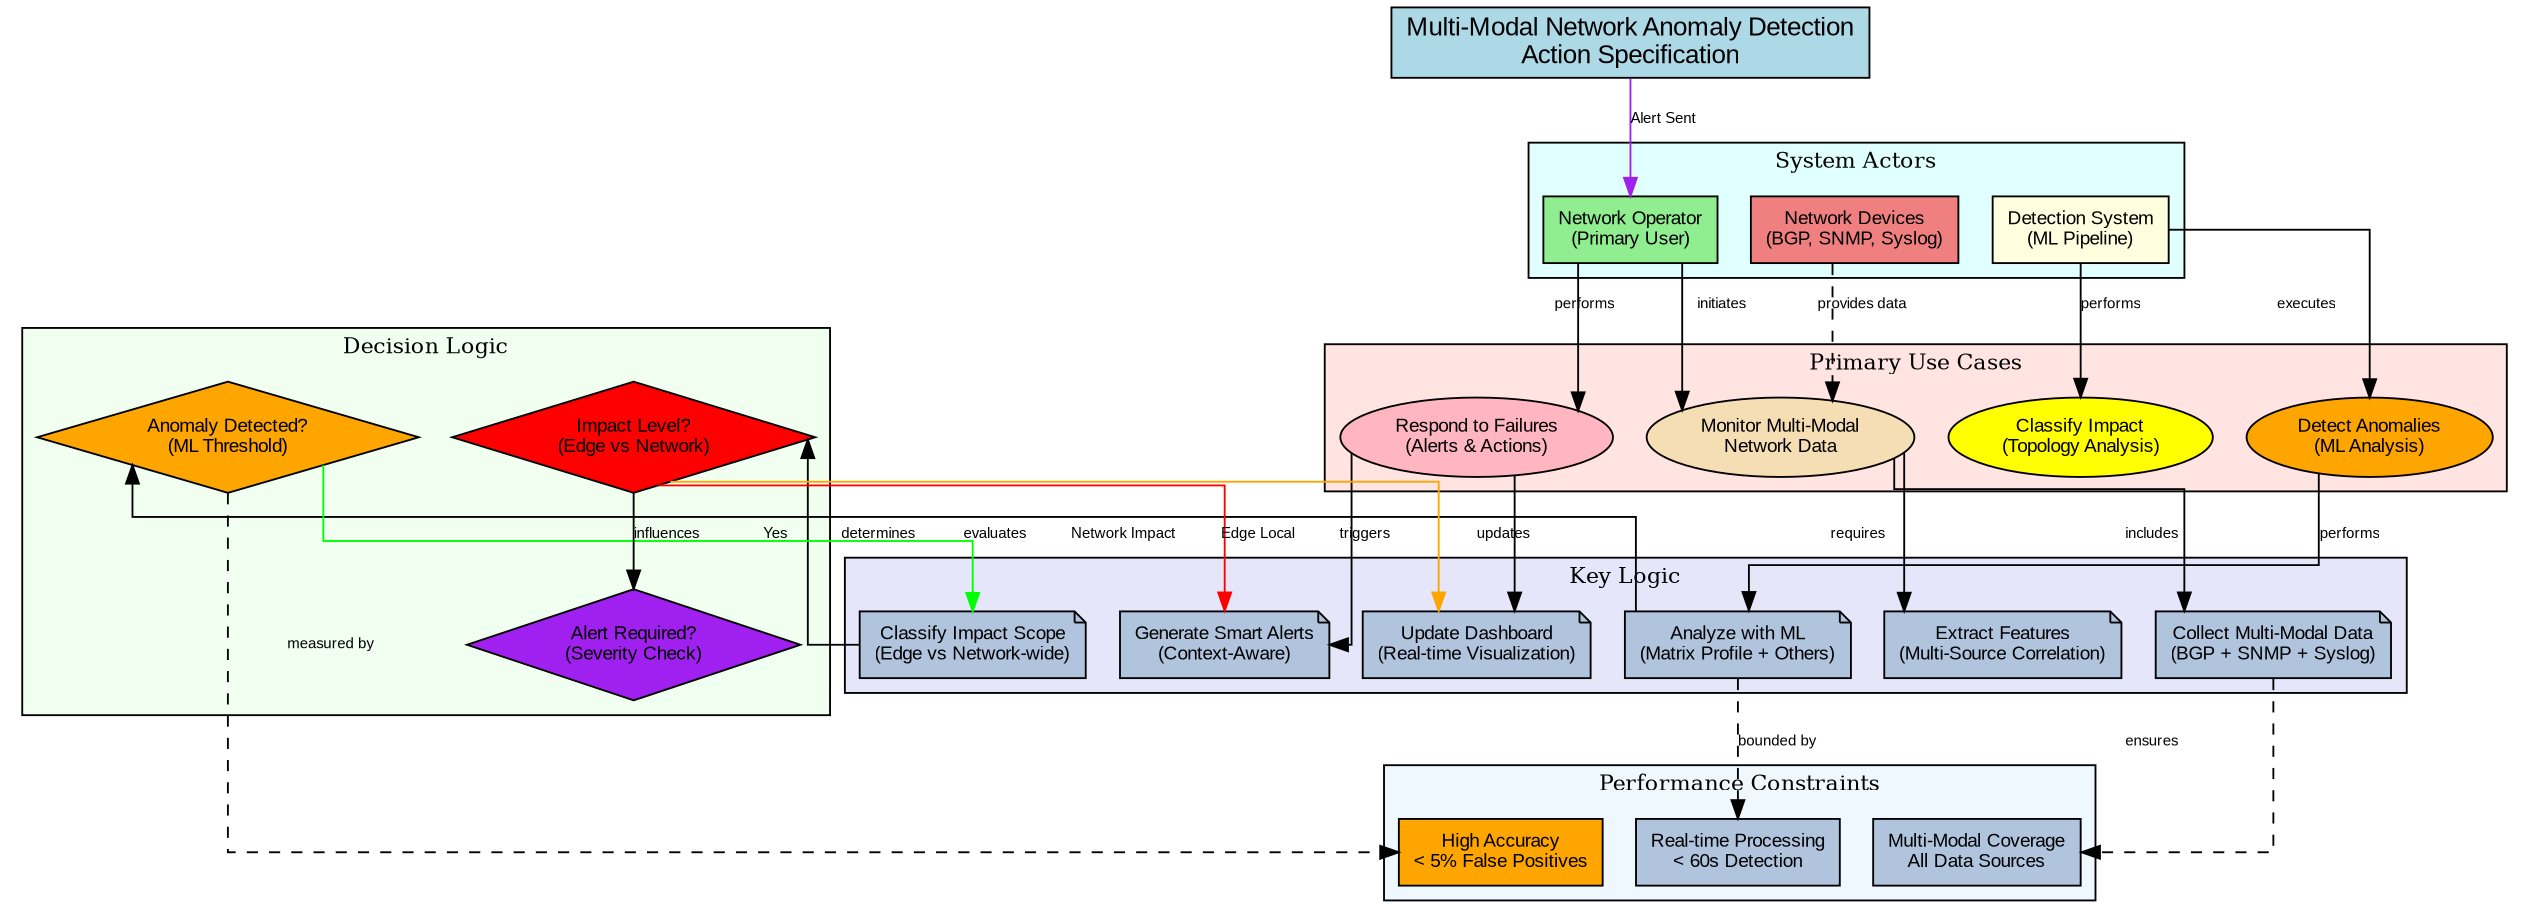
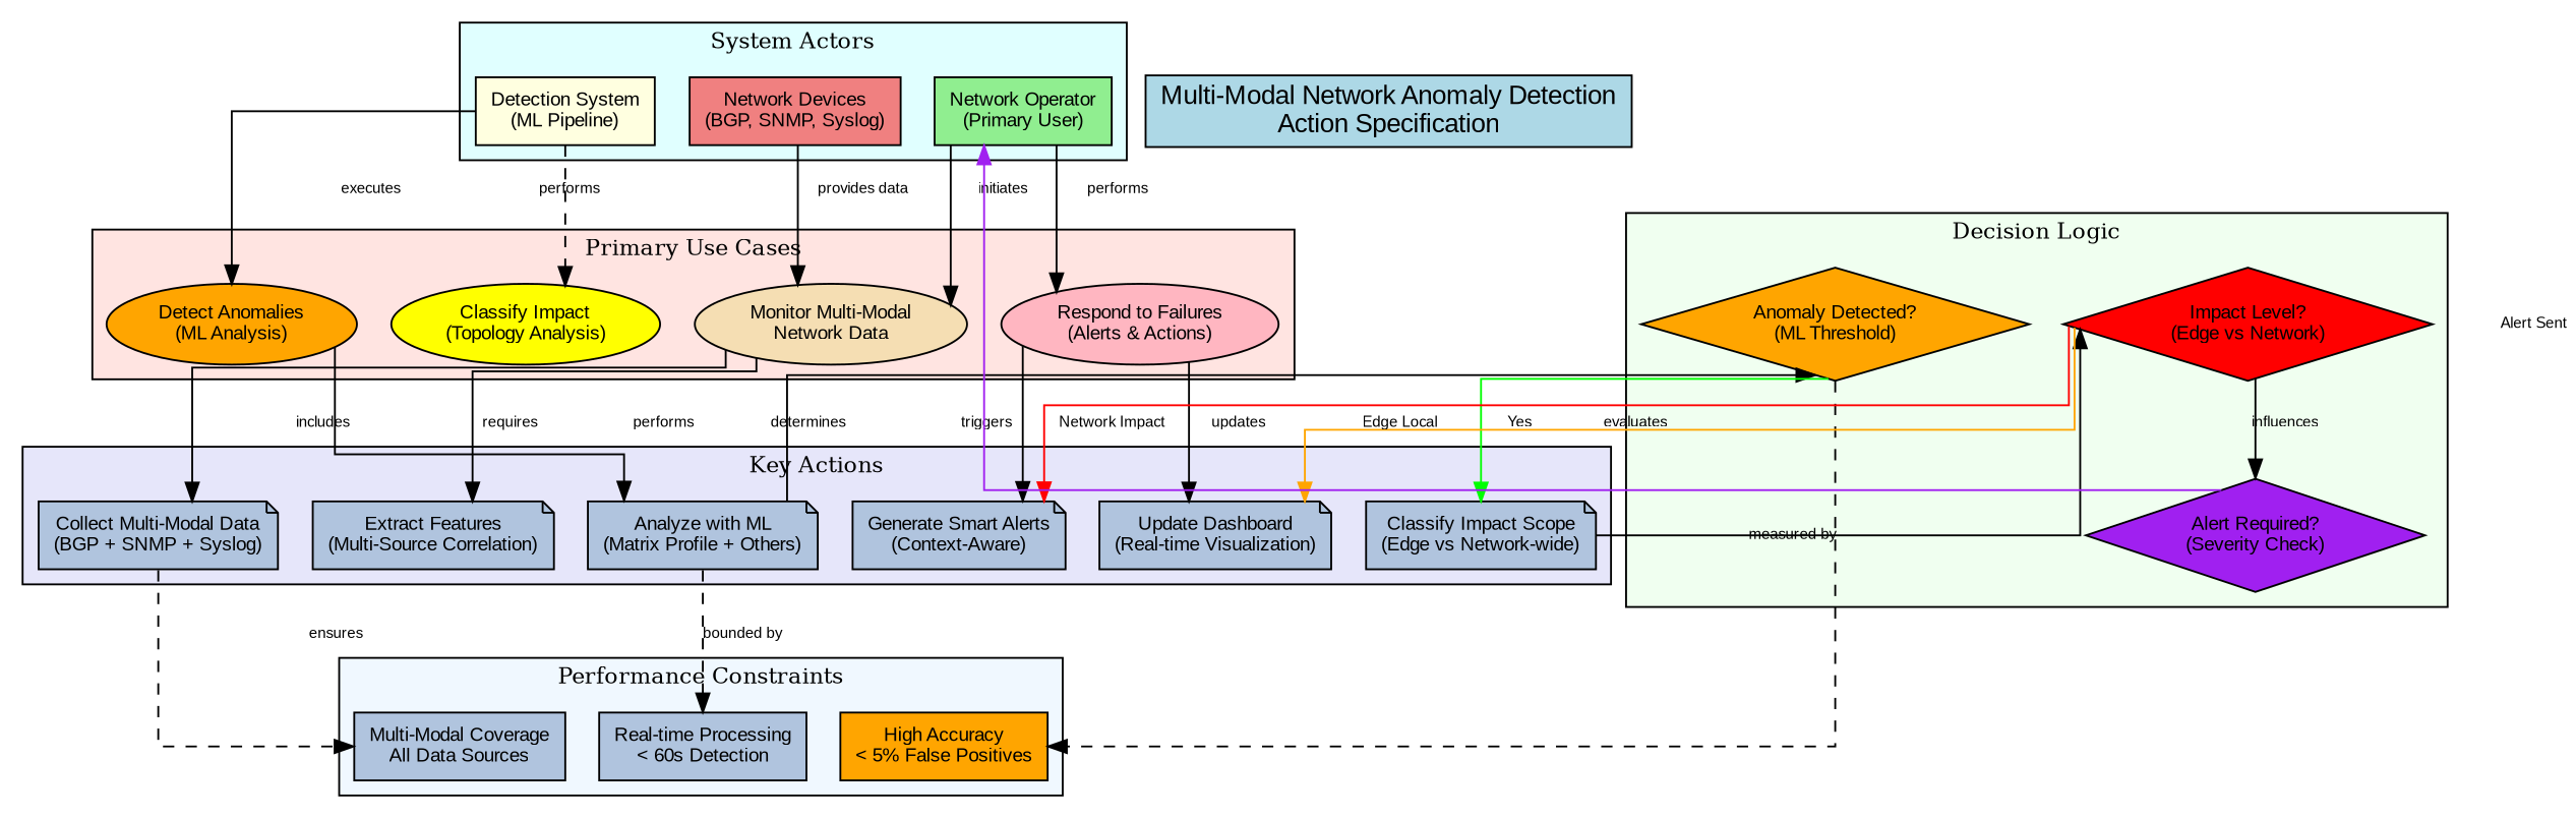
  digraph {
    rankdir=TB
    splines=ortho
    node [fillcolor=lightsteelblue fontname=Arial fontsize=10 shape=box style=filled]
    edge [fontname=Arial fontsize=8]
    n1 [fillcolor=lightgreen label="Network Operator\n(Primary User)"]
    n2 [fillcolor=lightcoral label="Network Devices\n(BGP, SNMP, Syslog)"]
    n3 [fillcolor=lightyellow label="Detection System\n(ML Pipeline)"]
    n4 [fillcolor=wheat label="Monitor Multi-Modal\nNetwork Data" shape=ellipse]
    n5 [fillcolor=orange label="Detect Anomalies\n(ML Analysis)" shape=ellipse]
    n6 [fillcolor=yellow label="Classify Impact\n(Topology Analysis)" shape=ellipse]
    n7 [fillcolor=lightpink label="Respond to Failures\n(Alerts & Actions)" shape=ellipse]
    n8 [label="Collect Multi-Modal Data\n(BGP + SNMP + Syslog)" shape=note]
    n9 [label="Extract Features\n(Multi-Source Correlation)" shape=note]
    n10 [label="Analyze with ML\n(Matrix Profile + Others)" shape=note]
    n11 [label="Classify Impact Scope\n(Edge vs Network-wide)" shape=note]
    n12 [label="Generate Smart Alerts\n(Context-Aware)" shape=note]
    n13 [label="Update Dashboard\n(Real-time Visualization)" shape=note]
    n14 [fillcolor=orange label="Anomaly Detected?\n(ML Threshold)" shape=diamond]
    n15 [fillcolor=red label="Impact Level?\n(Edge vs Network)" shape=diamond]
    n16 [fillcolor=purple label="Alert Required?\n(Severity Check)" shape=diamond]
    n17 [label="Real-time Processing\n< 60s Detection"]
    n18 [fillcolor=orange label="High Accuracy\n< 5% False Positives"]
    n19 [label="Multi-Modal Coverage\nAll Data Sources"]
    n20 [fillcolor=lightblue fontsize=14 label="Multi-Modal Network Anomaly Detection\nAction Specification"]
    subgraph cluster_1 {
      fillcolor=lightcyan
      fontsize=12
      label="System Actors"
      style=filled
      n1
      n2
      n3
    }
    subgraph cluster_2 {
      fillcolor=mistyrose
      fontsize=12
      label="Primary Use Cases"
      style=filled
      n4
      n5
      n6
      n7
    }
    subgraph cluster_3 {
      fillcolor=lavender
      fontsize=12
-     label="Key Logic"
+     label="Key Actions"
      style=filled
      n8
      n9
      n10
      n11
      n12
      n13
    }
    subgraph cluster_4 {
      fillcolor=honeydew
      fontsize=12
      label="Decision Logic"
      style=filled
      n14
      n15
      n16
    }
    subgraph cluster_5 {
      fillcolor=aliceblue
      fontsize=12
      label="Performance Constraints"
      style=filled
      n17
      n18
      n19
    }
    n1 -> n4 [label=initiates]
    n1 -> n7 [label=performs]
-   n2 -> n4 [label="provides data" style=dashed]
+   n2 -> n4 [label="provides data"]
    n3 -> n5 [label=executes]
-   n3 -> n6 [label=performs]
+   n3 -> n6 [label=performs style=dashed]
    n4 -> n8 [label=includes]
    n4 -> n9 [label=requires]
    n5 -> n10 [label=performs]
    n7 -> n12 [label=triggers]
    n7 -> n13 [label=updates]
    n8 -> n19 [label=ensures style=dashed]
    n10 -> n14 [label=determines]
    n10 -> n17 [label="bounded by" style=dashed]
    n11 -> n15 [label=evaluates]
    n14 -> n11 [color=green label=Yes]
    n14 -> n18 [label="measured by" style=dashed]
    n15 -> n12 [color=red label="Network Impact"]
    n15 -> n13 [color=orange label="Edge Local"]
    n15 -> n16 [label=influences]
-   n20 -> n1 [color=purple label="Alert Sent"]
+   n16 -> n1 [color=purple label="Alert Sent"]
  }
